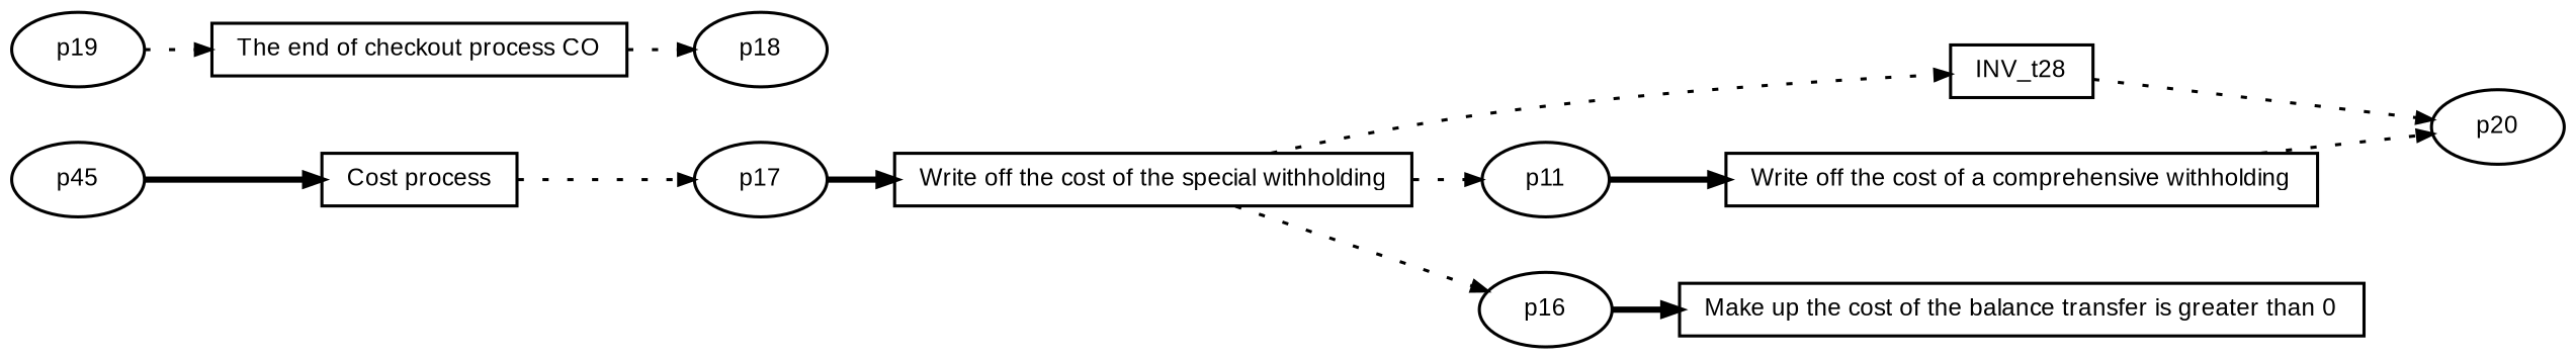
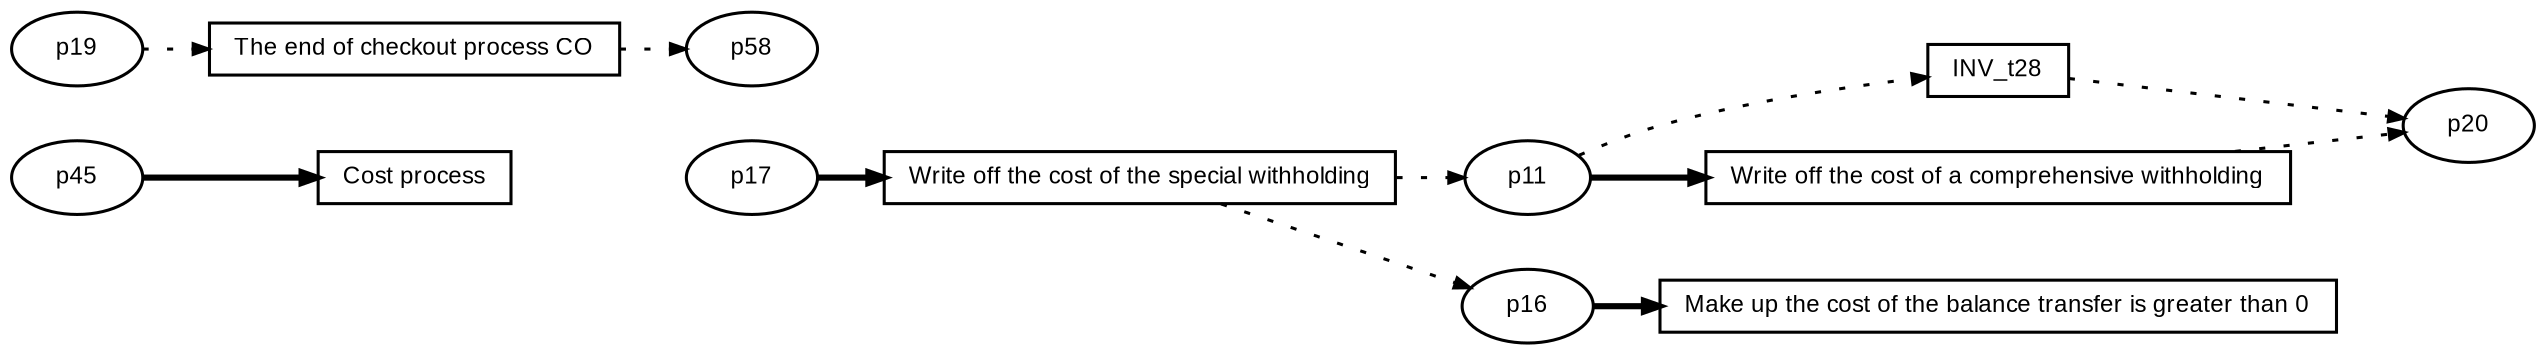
  digraph {
    fontname=Arial
    fontsize=8
    rankdir=LR
    ranksep=.3
    remincross=true
    node [fontname=Arial fontsize=8 shape=oval]
    edge [arrowsize=0.5 style=dotted]
    n1 [height=.2 label=INV_t28 shape=box width=.2]
    n2 [height=.2 label=p20 width=.2]
    n3 [height=.2 label="Make up the cost of the balance transfer is greater than 0" shape=box width=.2]
    n4 [height=.2 label=p11 width=.2]
    n5 [height=.2 label="Write off the cost of a comprehensive withholding" shape=box width=.2]
    n6 [height=.2 label="Cost process" shape=box width=.2]
    n7 [height=.2 label=p17 width=.2]
    n8 [height=.2 label="Write off the cost of the special withholding" shape=box width=.2]
    n9 [height=.2 label=p16 width=.2]
    n10 [height=.2 label=p19 width=.2]
    n11 [height=.2 label="The end of checkout process CO" shape=box width=.2]
-   n12 [height=.2 label=p18 width=.2]
+   n12 [height=.2 label=p58 width=.2]
    n13 [height=.2 label=p45 width=.2]
    n1 -> n2
-   n8 -> n1
+   n4 -> n1
    n4 -> n5 [style=bold]
    n5 -> n2
-   n6 -> n7
    n7 -> n8 [style=bold]
    n8 -> n4
    n8 -> n9
    n9 -> n3 [style=bold]
    n10 -> n11
    n11 -> n12
    n13 -> n6 [style=bold]
  }
